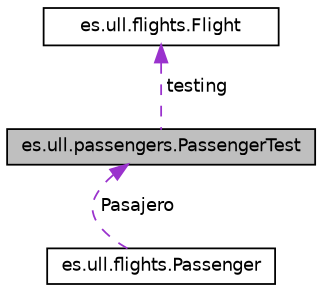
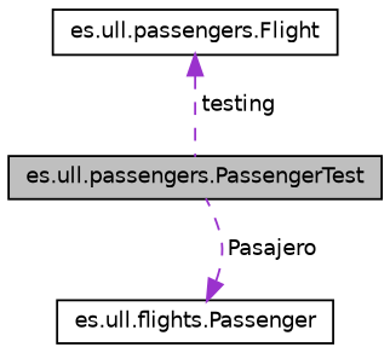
  digraph {
    node [color=black fillcolor=white fontname=Helvetica fontsize=10 shape=record style=filled]
    edge [color=darkorchid3 dir=back fontname=Helvetica fontsize=10 labelfontname=Helvetica labelfontsize=10 style=dashed]
    n1 [fillcolor=grey75 fontcolor=black height=0.2 label="es.ull.passengers.PassengerTest" width=0.4]
-   n2 [height=0.2 label="es.ull.flights.Flight" width=0.4]
+   n2 [height=0.2 label="es.ull.passengers.Flight" width=0.4]
    n3 [height=0.2 label="es.ull.flights.Passenger" width=0.4]
    n2 -> n1 [label=" testing"]
-   n1 -> n3 [label=" Pasajero"]
+   n3 -> n1 [label=" Pasajero"]
  }
